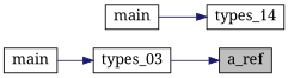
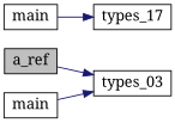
  digraph {
    fontname="Noto Serif"
    rankdir=RL
    node [color=black fontname="Noto Serif" fontsize=15 shape=record]
    edge [color=midnightblue dir=back fontname="Noto Serif" fontsize=15 labelfontname=Helvetica labelfontsize=15 style=solid]
    n1 [fillcolor=grey75 fontcolor=black height=0.2 label=a_ref style=filled width=0.4]
    n2 [height=0.2 label=types_03 width=0.4]
    n3 [height=0.2 label=main width=0.4]
-   n4 [height=0.2 label=types_14 width=0.4]
+   n4 [height=0.2 label=types_17 width=0.4]
    n5 [height=0.2 label=main width=0.4]
-   n1 -> n2
+   n2 -> n1
    n2 -> n3
    n4 -> n5
  }
